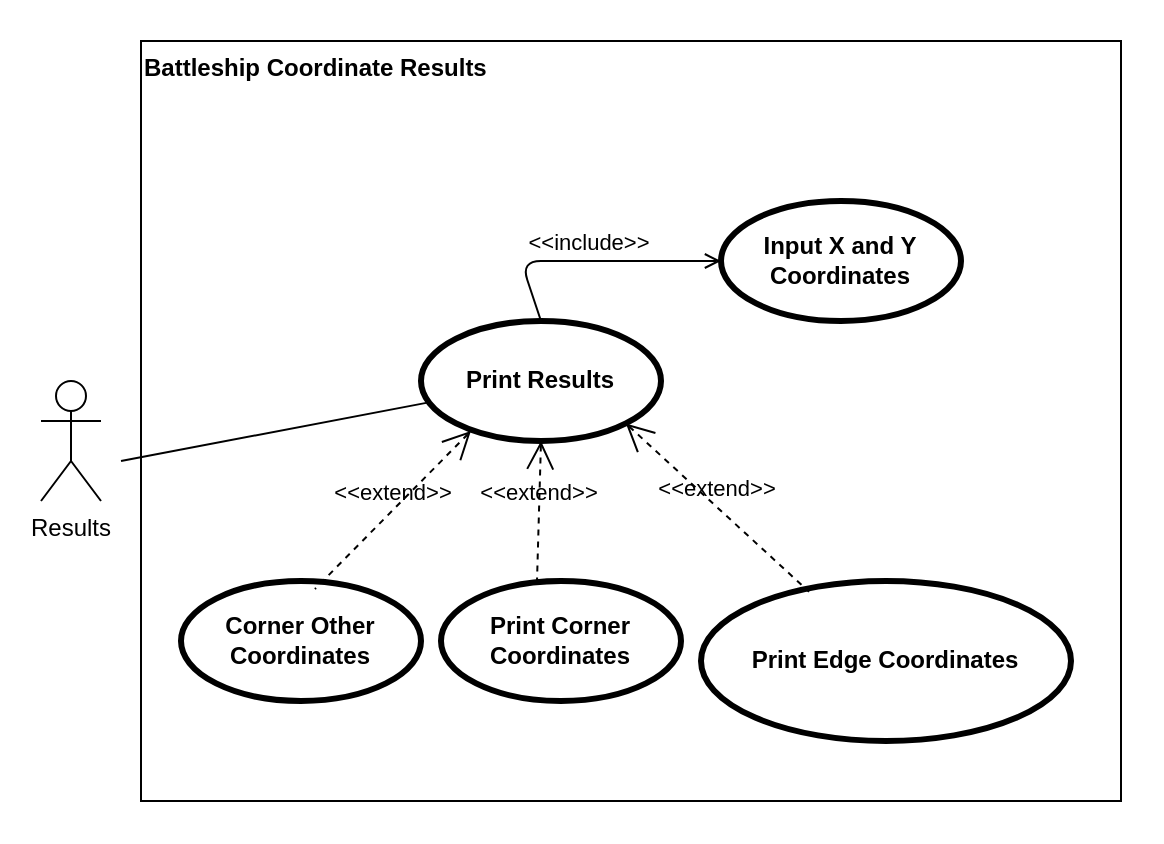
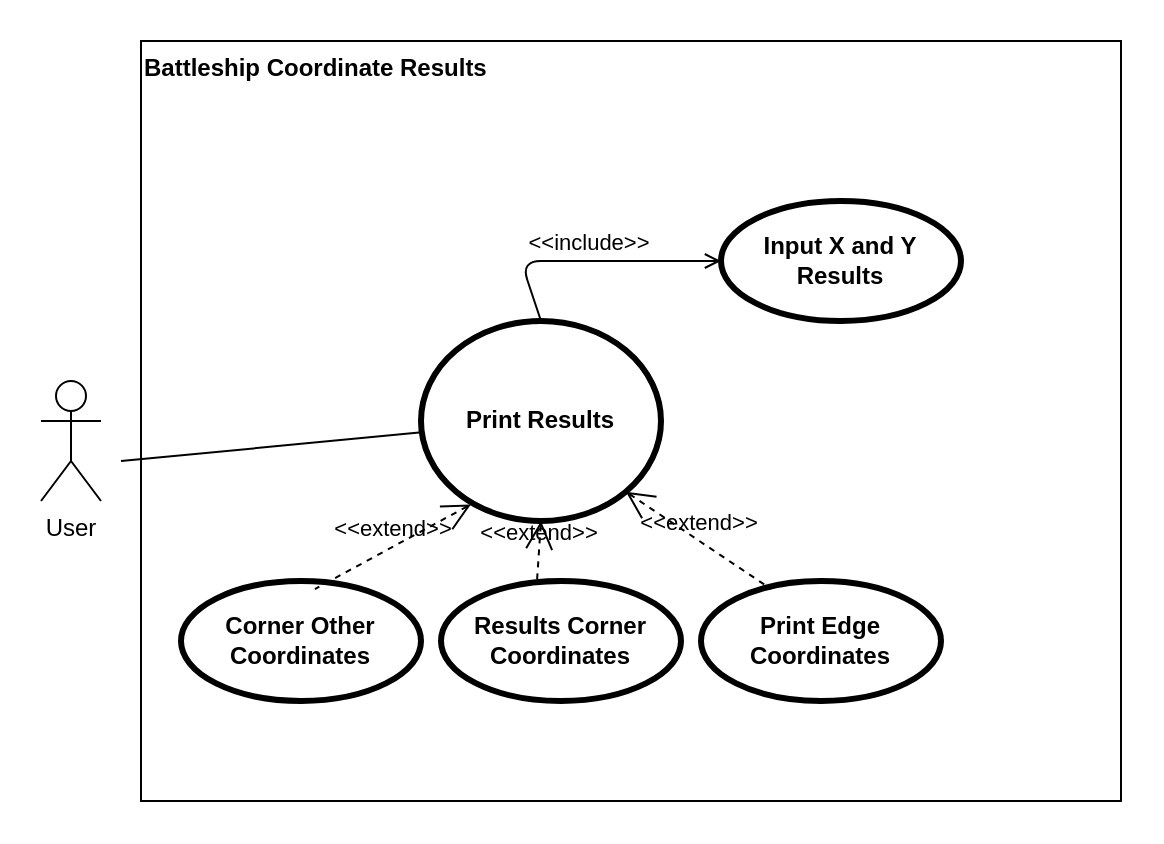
  <mxCell id="0" />
  <mxCell id="1" parent="0" />
- <mxCell id="2" value="Results" style="shape=umlActor;html=1;verticalLabelPosition=bottom;verticalAlign=top;align=center;" parent="1" vertex="1"><mxGeometry x="20" y="190" width="30" height="60" as="geometry" /></mxCell>
+ <mxCell id="2" value="User" style="shape=umlActor;html=1;verticalLabelPosition=bottom;verticalAlign=top;align=center;" parent="1" vertex="1"><mxGeometry x="20" y="190" width="30" height="60" as="geometry" /></mxCell>
  <mxCell id="3" value="Battleship Coordinate Results" style="shape=rect;html=1;verticalAlign=top;fontStyle=1;whiteSpace=wrap;align=left;" parent="1" vertex="1"><mxGeometry x="70" y="20" width="490" height="380" as="geometry" /></mxCell>
- <mxCell id="4" value="Print Results" style="shape=ellipse;html=1;strokeWidth=3;fontStyle=1;whiteSpace=wrap;align=center;perimeter=ellipsePerimeter;" parent="1" vertex="1"><mxGeometry x="210" y="160" width="120" height="60" as="geometry" /></mxCell>
- <mxCell id="5" value="Print Edge Coordinates" style="shape=ellipse;html=1;strokeWidth=3;fontStyle=1;whiteSpace=wrap;align=center;perimeter=ellipsePerimeter;" parent="1" vertex="1"><mxGeometry x="350" y="290" width="185" height="80" as="geometry" /></mxCell>
- <mxCell id="6" value="Print Corner Coordinates" style="shape=ellipse;html=1;strokeWidth=3;fontStyle=1;whiteSpace=wrap;align=center;perimeter=ellipsePerimeter;" parent="1" vertex="1"><mxGeometry x="220" y="290" width="120" height="60" as="geometry" /></mxCell>
+ <mxCell id="4" value="Print Results" style="shape=ellipse;html=1;strokeWidth=3;fontStyle=1;whiteSpace=wrap;align=center;perimeter=ellipsePerimeter;" parent="1" vertex="1"><mxGeometry x="210" y="160" width="120" height="100" as="geometry" /></mxCell>
+ <mxCell id="5" value="Print Edge Coordinates" style="shape=ellipse;html=1;strokeWidth=3;fontStyle=1;whiteSpace=wrap;align=center;perimeter=ellipsePerimeter;" parent="1" vertex="1"><mxGeometry x="350" y="290" width="120" height="60" as="geometry" /></mxCell>
+ <mxCell id="6" value="Results Corner Coordinates" style="shape=ellipse;html=1;strokeWidth=3;fontStyle=1;whiteSpace=wrap;align=center;perimeter=ellipsePerimeter;" parent="1" vertex="1"><mxGeometry x="220" y="290" width="120" height="60" as="geometry" /></mxCell>
  <mxCell id="7" value="Corner Other Coordinates" style="shape=ellipse;html=1;strokeWidth=3;fontStyle=1;whiteSpace=wrap;align=center;perimeter=ellipsePerimeter;" parent="1" vertex="1"><mxGeometry x="90" y="290" width="120" height="60" as="geometry" /></mxCell>
  <mxCell id="8" value="" style="edgeStyle=none;html=1;endArrow=none;verticalAlign=bottom;" parent="1" target="4" edge="1"><mxGeometry width="160" relative="1" as="geometry"><mxPoint x="60" y="230" as="sourcePoint" /><mxPoint x="230" y="150" as="targetPoint" /></mxGeometry></mxCell>
  <mxCell id="9" value="&amp;lt;&amp;lt;extend&amp;gt;&amp;gt;" style="edgeStyle=none;html=1;startArrow=open;endArrow=none;startSize=12;verticalAlign=bottom;dashed=1;labelBackgroundColor=none;entryX=0.592;entryY=0.067;entryDx=0;entryDy=0;entryPerimeter=0;exitX=0.5;exitY=1;exitDx=0;exitDy=0;" edge="1" parent="1" source="4"><mxGeometry width="160" relative="1" as="geometry"><mxPoint x="343" y="180" as="sourcePoint" /><mxPoint x="268" y="290" as="targetPoint" /></mxGeometry></mxCell>
  <mxCell id="10" value="&amp;lt;&amp;lt;extend&amp;gt;&amp;gt;" style="edgeStyle=none;html=1;startArrow=open;endArrow=none;startSize=12;verticalAlign=bottom;dashed=1;labelBackgroundColor=none;entryX=0.292;entryY=0.067;entryDx=0;entryDy=0;entryPerimeter=0;exitX=1;exitY=1;exitDx=0;exitDy=0;" edge="1" parent="1" source="4" target="5"><mxGeometry width="160" relative="1" as="geometry"><mxPoint x="382" y="170" as="sourcePoint" /><mxPoint x="380" y="280" as="targetPoint" /></mxGeometry></mxCell>
  <mxCell id="11" value="&amp;lt;&amp;lt;extend&amp;gt;&amp;gt;" style="edgeStyle=none;html=1;startArrow=open;endArrow=none;startSize=12;verticalAlign=bottom;dashed=1;labelBackgroundColor=none;entryX=0.558;entryY=0.067;entryDx=0;entryDy=0;entryPerimeter=0;exitX=0.208;exitY=0.917;exitDx=0;exitDy=0;exitPerimeter=0;" edge="1" parent="1" source="4" target="7"><mxGeometry width="160" relative="1" as="geometry"><mxPoint x="172" y="180" as="sourcePoint" /><mxPoint x="170" y="290" as="targetPoint" /></mxGeometry></mxCell>
- <mxCell id="12" value="Input X and Y Coordinates" style="shape=ellipse;html=1;strokeWidth=3;fontStyle=1;whiteSpace=wrap;align=center;perimeter=ellipsePerimeter;" vertex="1" parent="1"><mxGeometry x="360" y="100" width="120" height="60" as="geometry" /></mxCell>
+ <mxCell id="12" value="Input X and Y Results" style="shape=ellipse;html=1;strokeWidth=3;fontStyle=1;whiteSpace=wrap;align=center;perimeter=ellipsePerimeter;" vertex="1" parent="1"><mxGeometry x="360" y="100" width="120" height="60" as="geometry" /></mxCell>
  <mxCell id="13" value="&amp;lt;&amp;lt;include&amp;gt;&amp;gt;" style="edgeStyle=none;html=1;endArrow=open;verticalAlign=bottom;dashed=0;labelBackgroundColor=none;exitX=0.5;exitY=0;exitDx=0;exitDy=0;entryX=0;entryY=0.5;entryDx=0;entryDy=0;" edge="1" parent="1" source="4" target="12"><mxGeometry width="160" relative="1" as="geometry"><mxPoint x="220" y="70" as="sourcePoint" /><mxPoint x="380" y="70" as="targetPoint" /><Array as="points"><mxPoint x="260" y="130" /></Array></mxGeometry></mxCell>
